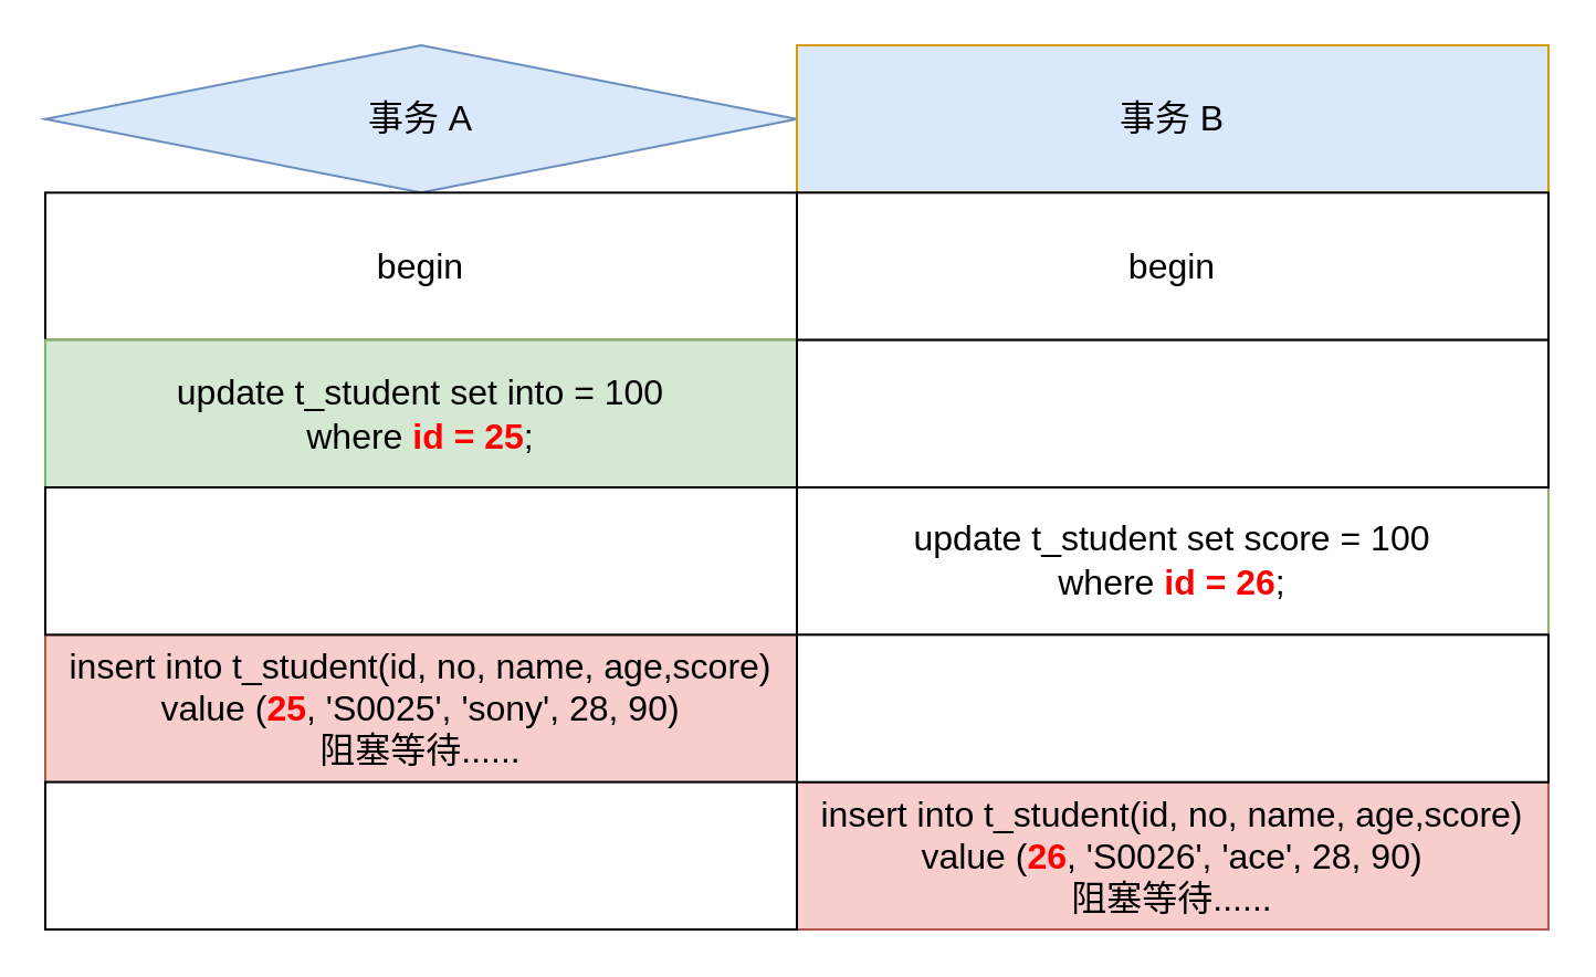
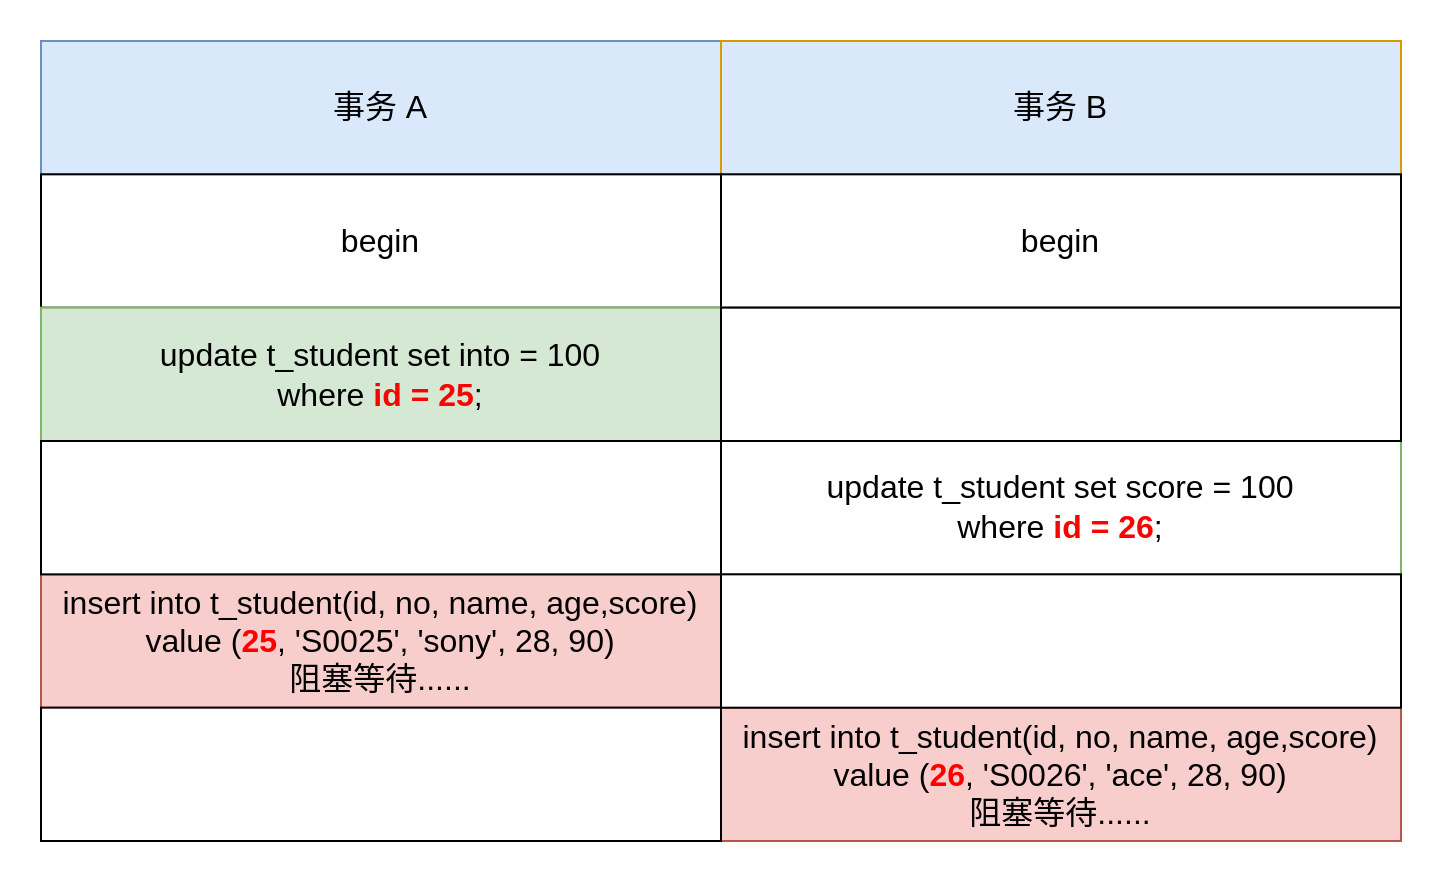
  <mxCell id="0" />
  <mxCell id="1" parent="0" />
- <mxCell id="2" value="事务 A" style="rhombus;whiteSpace=wrap;html=1;fontSize=16;fillColor=#dae8fc;strokeColor=#6c8ebf;" vertex="1" parent="1"><mxGeometry x="20" y="20" width="340" height="66.667" as="geometry" /></mxCell>
+ <mxCell id="2" value="事务 A" style="rounded=0;whiteSpace=wrap;html=1;fontSize=16;fillColor=#dae8fc;strokeColor=#6c8ebf;" vertex="1" parent="1"><mxGeometry x="20" y="20" width="340" height="66.667" as="geometry" /></mxCell>
  <mxCell id="3" value="事务 B" style="rounded=0;whiteSpace=wrap;html=1;fontSize=16;fillColor=#dae8fc;strokeColor=#d79b00;" vertex="1" parent="1"><mxGeometry x="360" y="20" width="340" height="66.667" as="geometry" /></mxCell>
  <mxCell id="4" value="begin" style="rounded=0;whiteSpace=wrap;html=1;fontSize=16;" vertex="1" parent="1"><mxGeometry x="20" y="86.667" width="340" height="66.667" as="geometry" /></mxCell>
  <mxCell id="5" value="begin" style="rounded=0;whiteSpace=wrap;html=1;fontSize=16;" vertex="1" parent="1"><mxGeometry x="360" y="86.667" width="340" height="66.667" as="geometry" /></mxCell>
  <mxCell id="6" value="update t_student set into = 100&lt;br&gt;where&lt;b&gt; &lt;font color=&quot;#ff0000&quot;&gt;id = 25&lt;/font&gt;&lt;/b&gt;;" style="rounded=0;whiteSpace=wrap;html=1;fontSize=16;fillColor=#d5e8d4;strokeColor=#82b366;" vertex="1" parent="1"><mxGeometry x="20" y="153.333" width="340" height="66.667" as="geometry" /></mxCell>
  <mxCell id="7" value="update t_student set score = 100&lt;br&gt;where &lt;font color=&quot;#ff0000&quot;&gt;&lt;b&gt;id = 26&lt;/b&gt;&lt;/font&gt;;" style="rounded=0;whiteSpace=wrap;html=1;fontSize=16;fillColor=#ffffff;strokeColor=#82b366;" vertex="1" parent="1"><mxGeometry x="360" y="220" width="340" height="66.667" as="geometry" /></mxCell>
  <mxCell id="8" value="insert into t_student(id, no, name, age,score) value (&lt;font color=&quot;#ff0000&quot;&gt;&lt;b&gt;25&lt;/b&gt;&lt;/font&gt;, 'S0025', 'sony', 28, 90)&lt;br&gt;阻塞等待......" style="rounded=0;whiteSpace=wrap;html=1;fontSize=16;fillColor=#f8cecc;strokeColor=#b85450;" vertex="1" parent="1"><mxGeometry x="20" y="286.667" width="340" height="66.667" as="geometry" /></mxCell>
  <mxCell id="9" value="insert into t_student(id, no, name, age,score) value (&lt;font color=&quot;#ff0000&quot;&gt;&lt;b&gt;26&lt;/b&gt;&lt;/font&gt;, 'S0026', 'ace', 28, 90)&lt;br&gt;阻塞等待......" style="rounded=0;whiteSpace=wrap;html=1;fontSize=16;fillColor=#f8cecc;strokeColor=#b85450;" vertex="1" parent="1"><mxGeometry x="360" y="353.333" width="340" height="66.667" as="geometry" /></mxCell>
  <mxCell id="10" value="" style="rounded=0;whiteSpace=wrap;html=1;fontSize=16;" vertex="1" parent="1"><mxGeometry x="360" y="153.333" width="340" height="66.667" as="geometry" /></mxCell>
  <mxCell id="11" value="" style="rounded=0;whiteSpace=wrap;html=1;fontSize=16;" vertex="1" parent="1"><mxGeometry x="360" y="286.667" width="340" height="66.667" as="geometry" /></mxCell>
  <mxCell id="12" value="" style="rounded=0;whiteSpace=wrap;html=1;fontSize=16;" vertex="1" parent="1"><mxGeometry x="20" y="220" width="340" height="66.667" as="geometry" /></mxCell>
  <mxCell id="13" value="" style="rounded=0;whiteSpace=wrap;html=1;fontSize=16;" vertex="1" parent="1"><mxGeometry x="20" y="353.333" width="340" height="66.667" as="geometry" /></mxCell>
